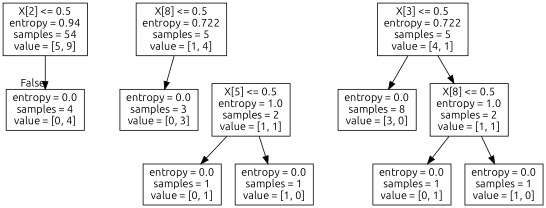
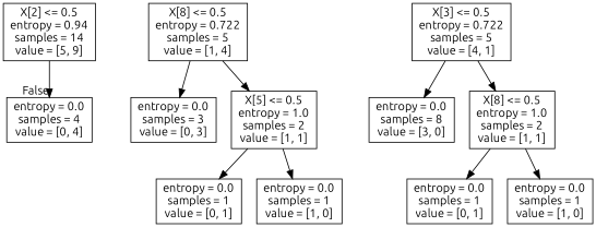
  digraph {
    fontname=Ubuntu
    node [fontname=Ubuntu shape=box]
    edge [fontname=Ubuntu]
-   n1 [label="X[2] <= 0.5\nentropy = 0.94\nsamples = 54\nvalue = [5, 9]"]
+   n1 [label="X[2] <= 0.5\nentropy = 0.94\nsamples = 14\nvalue = [5, 9]"]
    n2 [label="entropy = 0.0\nsamples = 4\nvalue = [0, 4]"]
    n3 [label="X[8] <= 0.5\nentropy = 0.722\nsamples = 5\nvalue = [1, 4]"]
    n4 [label="entropy = 0.0\nsamples = 3\nvalue = [0, 3]"]
    n5 [label="X[5] <= 0.5\nentropy = 1.0\nsamples = 2\nvalue = [1, 1]"]
    n6 [label="X[3] <= 0.5\nentropy = 0.722\nsamples = 5\nvalue = [4, 1]"]
    n7 [label="entropy = 0.0\nsamples = 8\nvalue = [3, 0]"]
    n8 [label="X[8] <= 0.5\nentropy = 1.0\nsamples = 2\nvalue = [1, 1]"]
    n9 [label="entropy = 0.0\nsamples = 1\nvalue = [0, 1]"]
    n10 [label="entropy = 0.0\nsamples = 1\nvalue = [1, 0]"]
    n11 [label="entropy = 0.0\nsamples = 1\nvalue = [0, 1]"]
    n12 [label="entropy = 0.0\nsamples = 1\nvalue = [1, 0]"]
    n1 -> n2 [headlabel=False labelangle=-45 labeldistance=2.5]
    n3 -> n4
+   n3 -> n5
    n5 -> n9
    n5 -> n10
    n6 -> n7
    n6 -> n8
    n8 -> n11
    n8 -> n12
  }
